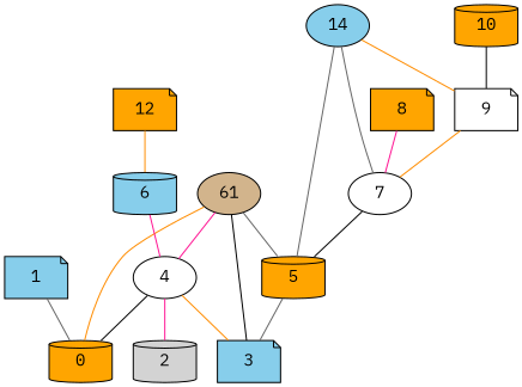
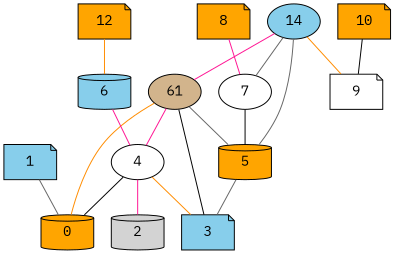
  digraph {
    fontname="IBM Plex Mono"
    rankdir=BT
    node [fillcolor=orange fontname="IBM Plex Mono" shape=cylinder style=filled]
    edge [arrowhead=both color=gray40 fontname="IBM Plex Mono"]
    0
    1 [fillcolor=skyblue shape=note]
    4 [fillcolor=white shape=ellipse]
    n4 [fillcolor=tan label=61 shape=ellipse]
    6 [fillcolor=skyblue]
    14 [fillcolor=skyblue shape=ellipse]
    12 [shape=note]
    2 [fillcolor=lightgrey]
    3 [fillcolor=skyblue shape=note]
    5
    7 [fillcolor=white shape=ellipse]
    8 [shape=note]
    9 [fillcolor=white shape=note]
-   10
+   10 [shape=note]
    0 -> 1
    0 -> 4 [color=black]
    0 -> n4 [color=darkorange]
    4 -> n4 [color=deeppink]
    4 -> 6 [color=deeppink]
+   n4 -> 14 [color=deeppink]
    6 -> 12 [color=darkorange]
    2 -> 4 [color=deeppink]
    3 -> 4 [color=darkorange]
    3 -> n4 [color=black]
    3 -> 5
    5 -> n4
    5 -> 14
    5 -> 7 [color=black]
    7 -> 14
    7 -> 8 [color=deeppink]
-   7 -> 9 [color=darkorange]
    9 -> 14 [color=darkorange]
    9 -> 10 [color=black]
  }
